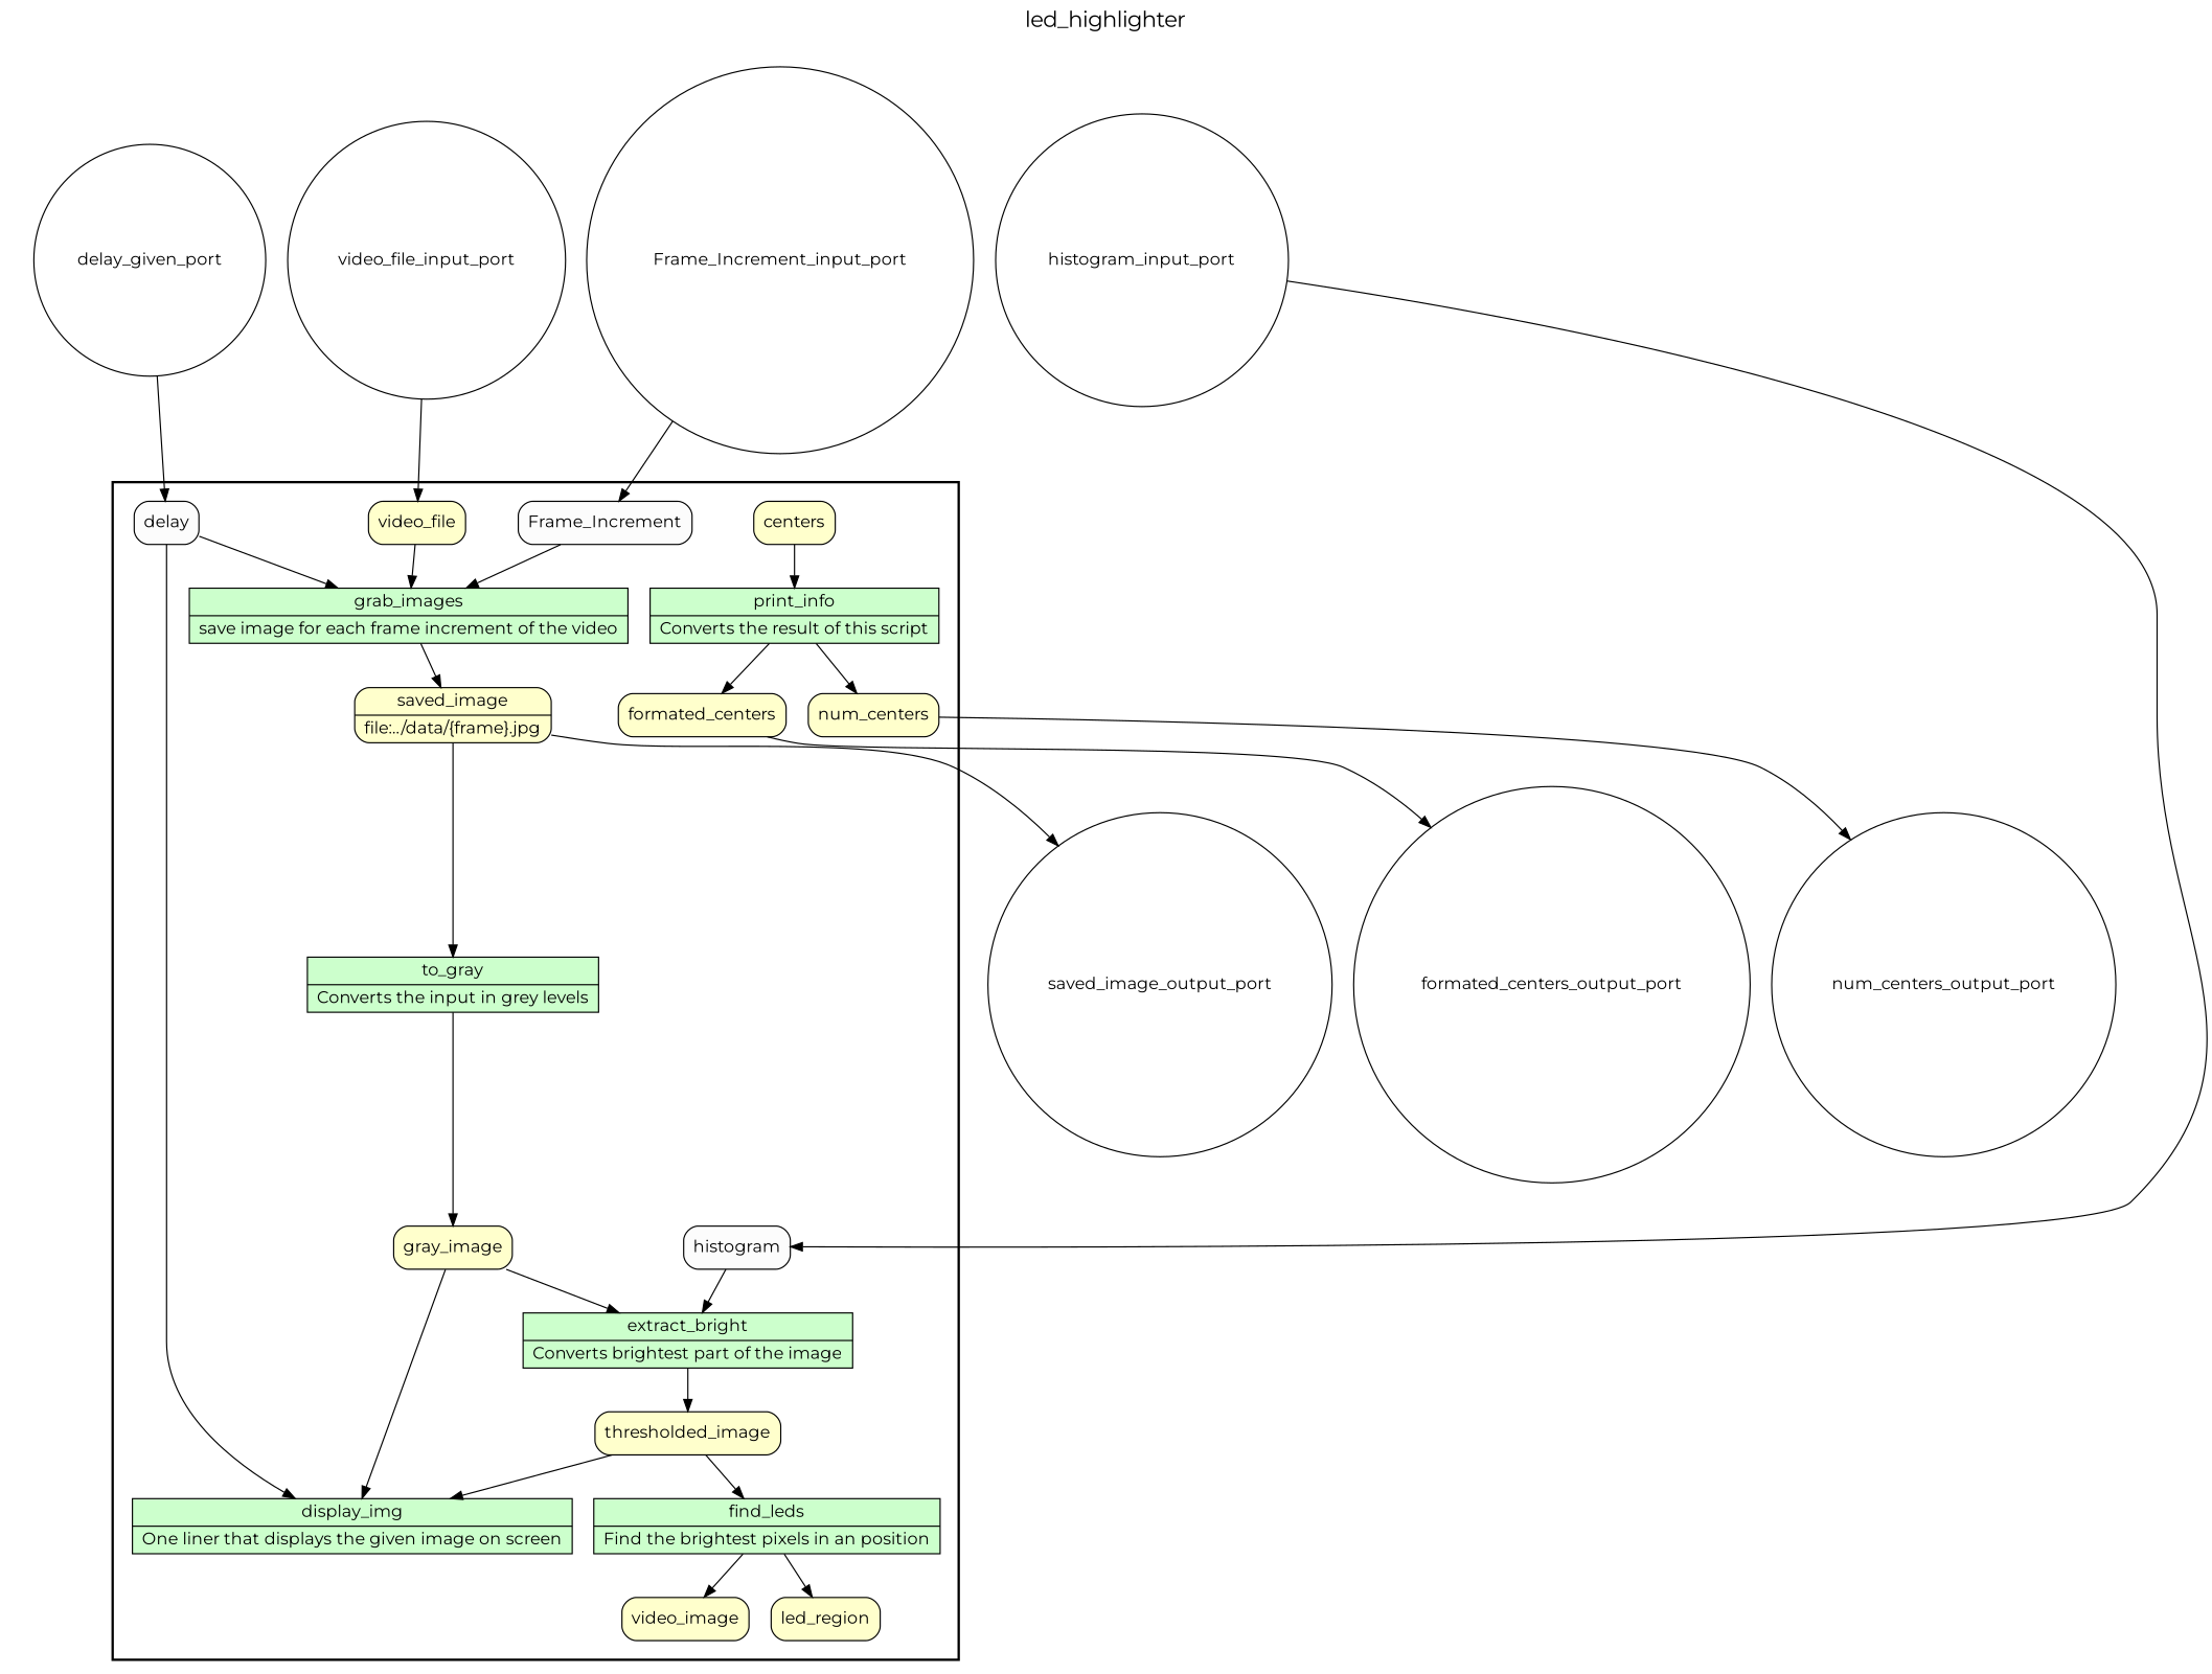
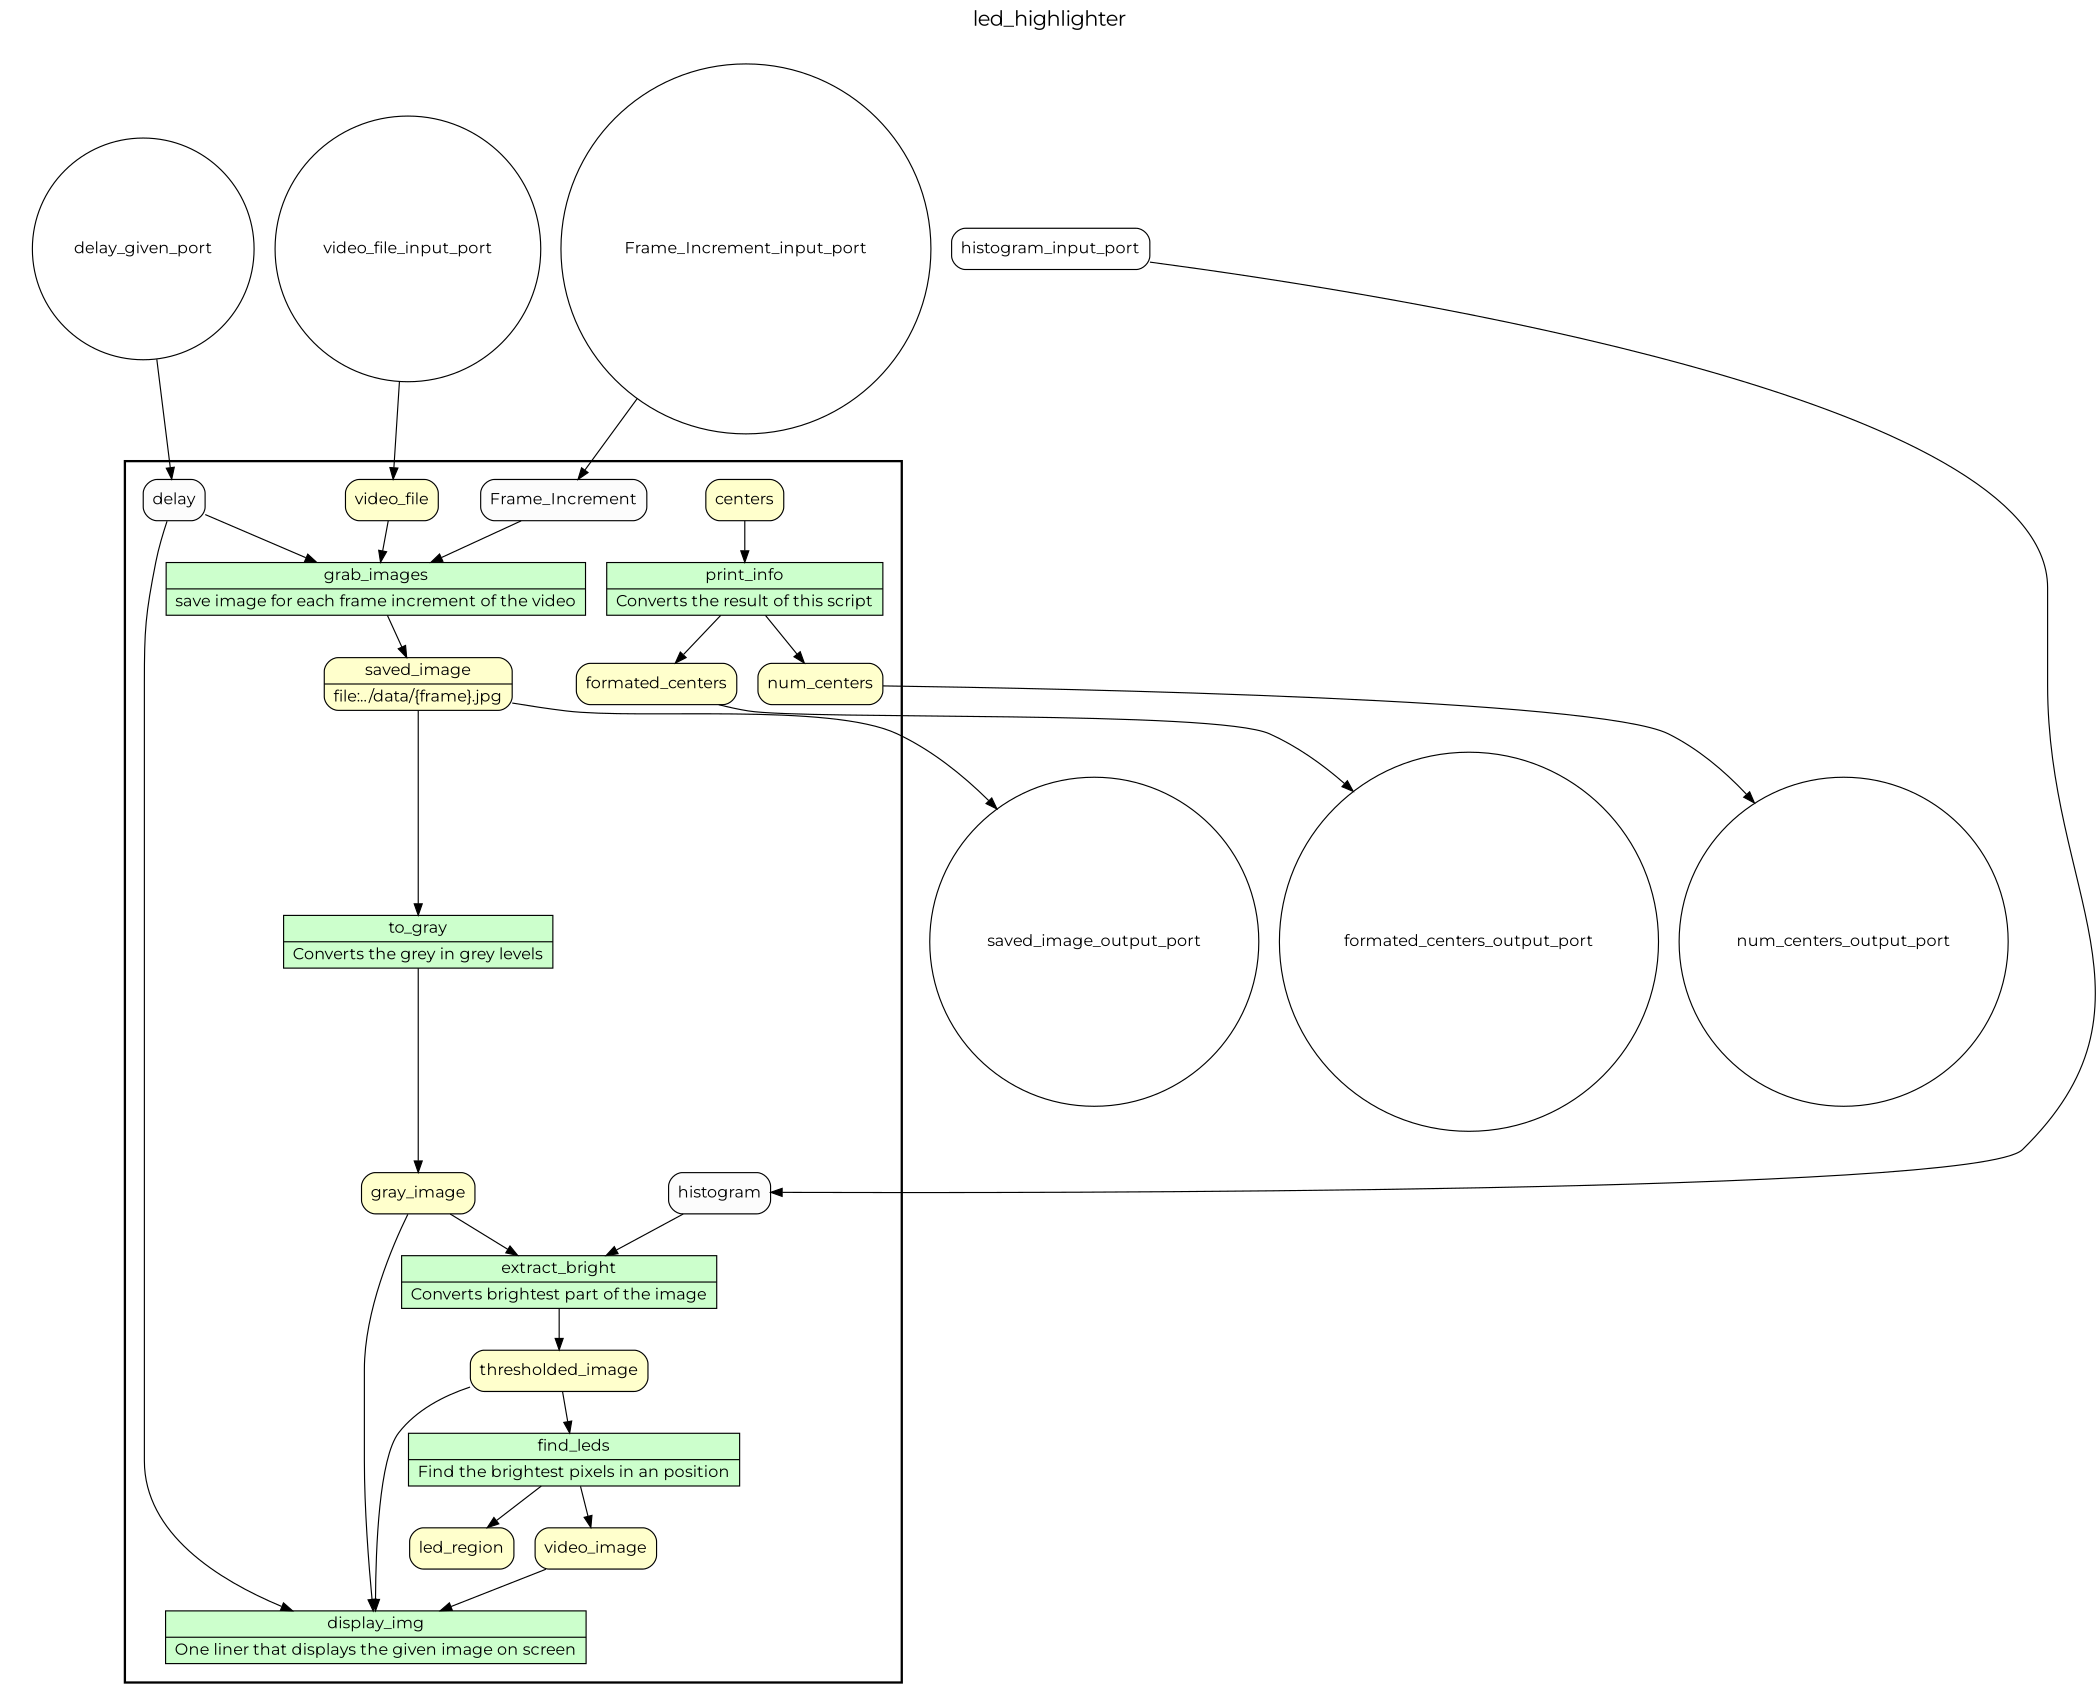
  digraph {
    fontname=Montserrat
    fontsize=18
    label=led_highlighter
    labelloc=t
    rankdir=TB
    node [fillcolor="#FFFFCC" fontname=Montserrat peripheries=1 shape=box style="rounded,filled"]
    edge [fontname=Montserrat]
    n1 [fillcolor="#CCFFCC" label="{<f0> display_img |<f1> One liner that displays the given image on screen}" rankdir=LR shape=record style=filled]
    n2 [fillcolor="#CCFFCC" label="{<f0> grab_images |<f1> save image for each frame increment of the video}" rankdir=LR shape=record style=filled]
    n3 [label="{<f0> saved_image |<f1> file\:../data/\{frame\}.jpg}" rankdir=LR shape=record]
-   n4 [fillcolor="#CCFFCC" label="{<f0> to_gray |<f1> Converts the input in grey levels}" rankdir=LR shape=record style=filled]
+   n4 [fillcolor="#CCFFCC" label="{<f0> to_gray |<f1> Converts the grey in grey levels}" rankdir=LR shape=record style=filled]
    gray_image
    n6 [fillcolor="#CCFFCC" label="{<f0> extract_bright |<f1> Converts brightest part of the image}" rankdir=LR shape=record style=filled]
    thresholded_image
    n8 [fillcolor="#CCFFCC" label="{<f0> find_leds |<f1> Find the brightest pixels in an position}" rankdir=LR shape=record style=filled]
    n9 [label=video_image]
    led_region
    centers
    n12 [fillcolor="#CCFFCC" label="{<f0> print_info |<f1> Converts the result of this script}" rankdir=LR shape=record style=filled]
    formated_centers
    num_centers
    video_file
    delay [fillcolor="#FCFCFC"]
    Frame_Increment [fillcolor="#FCFCFC"]
    histogram [fillcolor="#FCFCFC"]
    video_file_input_port [fillcolor="#FFFFFF" shape=circle width=0.2]
    Frame_Increment_input_port [fillcolor="#FFFFFF" shape=circle width=0.2]
    n21 [fillcolor="#FFFFFF" label=delay_given_port shape=circle width=0.2]
-   histogram_input_port [fillcolor="#FFFFFF" shape=circle width=0.2]
+   histogram_input_port [fillcolor="#FFFFFF" width=0.2]
    saved_image_output_port [fillcolor="#FFFFFF" shape=circle width=0.2]
    formated_centers_output_port [fillcolor="#FFFFFF" shape=circle width=0.2]
    num_centers_output_port [fillcolor="#FFFFFF" shape=circle width=0.2]
    subgraph cluster_1 {
      color=black
      label=""
      penwidth=2
      subgraph cluster_2 {
        color=white
        label=""
        penwidth=2
        n1
        n2
        n3
        n4
        gray_image
        n6
        thresholded_image
        n8
        n9
        led_region
        centers
        n12
        formated_centers
        num_centers
        video_file
        delay
        Frame_Increment
        histogram
      }
    }
    subgraph cluster_3 {
      color=white
      label=""
      subgraph cluster_4 {
        color=white
        label=""
        saved_image_output_port
        formated_centers_output_port
        num_centers_output_port
      }
    }
    subgraph cluster_5 {
      color=white
      label=""
      subgraph cluster_6 {
        color=white
        label=""
        video_file_input_port
        Frame_Increment_input_port
        n21
        histogram_input_port
      }
    }
    n2 -> n3
    n3 -> n4
    n3 -> saved_image_output_port
    n4 -> gray_image
    gray_image -> n1
    gray_image -> n6
    n6 -> thresholded_image
    thresholded_image -> n1
    thresholded_image -> n8
    n8 -> n9
    n8 -> led_region
+   n9 -> n1
    centers -> n12
    n12 -> formated_centers
    n12 -> num_centers
    formated_centers -> formated_centers_output_port
    num_centers -> num_centers_output_port
    video_file -> n2
    delay -> n1
    delay -> n2
    Frame_Increment -> n2
    histogram -> n6
    video_file_input_port -> video_file
    Frame_Increment_input_port -> Frame_Increment
    n21 -> delay
    histogram_input_port -> histogram
  }
